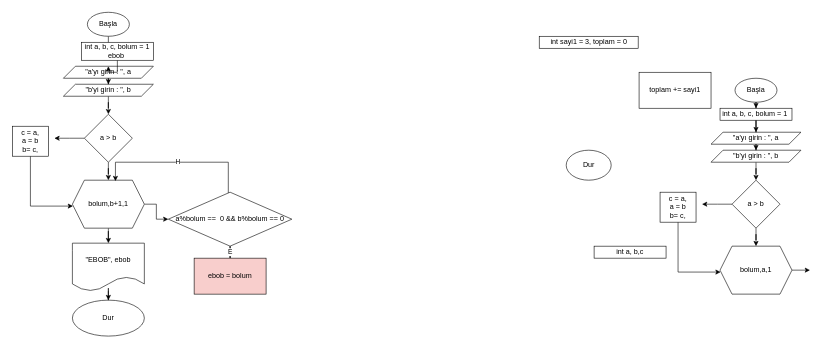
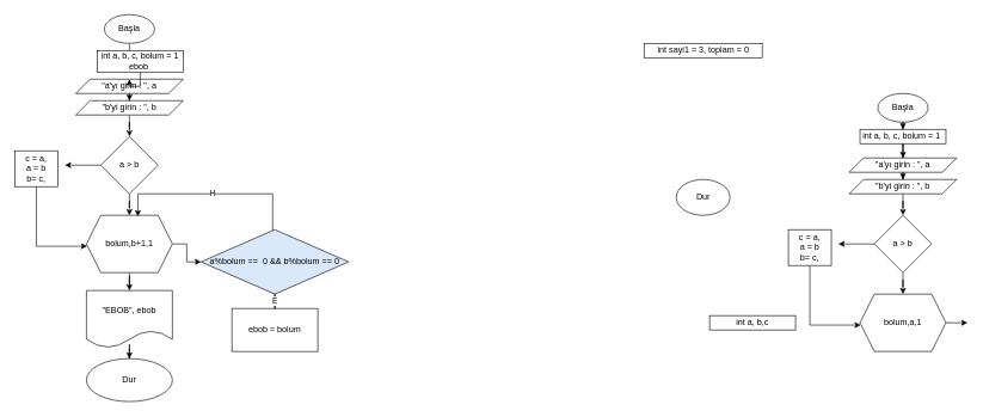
  <mxCell id="0" />
  <mxCell id="1" parent="0" />
  <mxCell id="2" style="edgeStyle=orthogonalEdgeStyle;rounded=0;orthogonalLoop=1;jettySize=auto;html=1;entryX=0.5;entryY=0;entryDx=0;entryDy=0;" edge="1" parent="1" source="3" target="19"><mxGeometry relative="1" as="geometry" /></mxCell>
  <mxCell id="3" value="Başla" style="ellipse;whiteSpace=wrap;html=1;" vertex="1" parent="1"><mxGeometry x="145" y="20" width="70" height="40" as="geometry" /></mxCell>
  <mxCell id="4" value="" style="edgeStyle=orthogonalEdgeStyle;rounded=0;orthogonalLoop=1;jettySize=auto;html=1;" edge="1" parent="1"><mxGeometry relative="1" as="geometry"><mxPoint x="239.983" y="160.034" as="sourcePoint" /></mxGeometry></mxCell>
  <mxCell id="5" value="Dur" style="ellipse;whiteSpace=wrap;html=1;" vertex="1" parent="1"><mxGeometry x="943.5" y="250" width="75" height="50" as="geometry" /></mxCell>
- <mxCell id="6" value="int a, b,c" style="whiteSpace=wrap;html=1;" vertex="1" parent="1"><mxGeometry x="990" y="410" width="120" height="20" as="geometry" /></mxCell>
+ <mxCell id="6" value="int a, b,c" style="whiteSpace=wrap;html=1;" vertex="1" parent="1"><mxGeometry x="990" y="440" width="120" height="20" as="geometry" /></mxCell>
  <mxCell id="7" value="int sayi1 = 3, toplam = 0" style="whiteSpace=wrap;html=1;" vertex="1" parent="1"><mxGeometry x="898.5" y="60" width="165" height="20" as="geometry" /></mxCell>
- <mxCell id="8" value="toplam += sayi1" style="whiteSpace=wrap;html=1;" vertex="1" parent="1"><mxGeometry x="1065" y="120" width="120" height="60" as="geometry" /></mxCell>
  <mxCell id="9" style="edgeStyle=orthogonalEdgeStyle;rounded=0;orthogonalLoop=1;jettySize=auto;html=1;entryX=0.008;entryY=0.54;entryDx=0;entryDy=0;entryPerimeter=0;" edge="1" parent="1" source="10" target="22"><mxGeometry relative="1" as="geometry"><Array as="points"><mxPoint x="50" y="343" /></Array></mxGeometry></mxCell>
  <mxCell id="10" value="c = a,&lt;br&gt;a = b&lt;br&gt;b= c," style="whiteSpace=wrap;html=1;" vertex="1" parent="1"><mxGeometry x="20" y="210" width="60" height="50" as="geometry" /></mxCell>
  <mxCell id="11" style="edgeStyle=orthogonalEdgeStyle;rounded=0;orthogonalLoop=1;jettySize=auto;html=1;entryX=0.5;entryY=0;entryDx=0;entryDy=0;" edge="1" parent="1" source="12" target="14"><mxGeometry relative="1" as="geometry" /></mxCell>
  <mxCell id="12" value="&quot;a'yı girin : &quot;, a" style="shape=parallelogram;perimeter=parallelogramPerimeter;whiteSpace=wrap;html=1;fixedSize=1;" vertex="1" parent="1"><mxGeometry x="105" y="110" width="150" height="20" as="geometry" /></mxCell>
  <mxCell id="13" value="" style="edgeStyle=orthogonalEdgeStyle;rounded=0;orthogonalLoop=1;jettySize=auto;html=1;" edge="1" parent="1" source="14" target="17"><mxGeometry relative="1" as="geometry" /></mxCell>
  <mxCell id="14" value="&quot;b'yi girin : &quot;, b" style="shape=parallelogram;perimeter=parallelogramPerimeter;whiteSpace=wrap;html=1;fixedSize=1;" vertex="1" parent="1"><mxGeometry x="105" y="140" width="150" height="20" as="geometry" /></mxCell>
  <mxCell id="15" value="" style="edgeStyle=orthogonalEdgeStyle;rounded=0;orthogonalLoop=1;jettySize=auto;html=1;" edge="1" parent="1" source="17"><mxGeometry relative="1" as="geometry"><mxPoint x="90" y="230" as="targetPoint" /></mxGeometry></mxCell>
  <mxCell id="16" value="" style="edgeStyle=orthogonalEdgeStyle;rounded=0;orthogonalLoop=1;jettySize=auto;html=1;" edge="1" parent="1" source="17" target="22"><mxGeometry relative="1" as="geometry" /></mxCell>
  <mxCell id="17" value="a &amp;gt; b" style="rhombus;whiteSpace=wrap;html=1;" vertex="1" parent="1"><mxGeometry x="140" y="190" width="80" height="80" as="geometry" /></mxCell>
  <mxCell id="18" style="edgeStyle=orthogonalEdgeStyle;rounded=0;orthogonalLoop=1;jettySize=auto;html=1;entryX=0.5;entryY=0;entryDx=0;entryDy=0;" edge="1" parent="1" source="19" target="12"><mxGeometry relative="1" as="geometry" /></mxCell>
  <mxCell id="19" value="int a, b, c, bolum = 1 ebob&amp;nbsp;" style="whiteSpace=wrap;html=1;" vertex="1" parent="1"><mxGeometry x="135" y="70" width="120" height="30" as="geometry" /></mxCell>
  <mxCell id="20" value="" style="edgeStyle=orthogonalEdgeStyle;rounded=0;orthogonalLoop=1;jettySize=auto;html=1;" edge="1" parent="1" source="22" target="40"><mxGeometry relative="1" as="geometry" /></mxCell>
  <mxCell id="21" value="" style="edgeStyle=orthogonalEdgeStyle;rounded=0;orthogonalLoop=1;jettySize=auto;html=1;" edge="1" parent="1" source="22" target="43"><mxGeometry relative="1" as="geometry" /></mxCell>
  <mxCell id="22" value="bolum,b+1,1" style="shape=hexagon;perimeter=hexagonPerimeter2;whiteSpace=wrap;html=1;fixedSize=1;" vertex="1" parent="1"><mxGeometry x="120" y="300" width="120" height="80" as="geometry" /></mxCell>
  <mxCell id="23" style="edgeStyle=orthogonalEdgeStyle;rounded=0;orthogonalLoop=1;jettySize=auto;html=1;entryX=0.5;entryY=0;entryDx=0;entryDy=0;" edge="1" source="24" target="35" parent="1"><mxGeometry relative="1" as="geometry" /></mxCell>
  <mxCell id="24" value="Başla" style="ellipse;whiteSpace=wrap;html=1;" vertex="1" parent="1"><mxGeometry x="1225" y="130" width="70" height="40" as="geometry" /></mxCell>
  <mxCell id="25" style="edgeStyle=orthogonalEdgeStyle;rounded=0;orthogonalLoop=1;jettySize=auto;html=1;entryX=0.008;entryY=0.54;entryDx=0;entryDy=0;entryPerimeter=0;" edge="1" source="26" target="37" parent="1"><mxGeometry relative="1" as="geometry"><Array as="points"><mxPoint x="1130" y="453" /></Array></mxGeometry></mxCell>
  <mxCell id="26" value="c = a,&lt;br&gt;a = b&lt;br&gt;b= c," style="whiteSpace=wrap;html=1;" vertex="1" parent="1"><mxGeometry x="1100" y="320" width="60" height="50" as="geometry" /></mxCell>
  <mxCell id="27" style="edgeStyle=orthogonalEdgeStyle;rounded=0;orthogonalLoop=1;jettySize=auto;html=1;entryX=0.5;entryY=0;entryDx=0;entryDy=0;" edge="1" source="28" target="30" parent="1"><mxGeometry relative="1" as="geometry" /></mxCell>
  <mxCell id="28" value="&quot;a'yı girin : &quot;, a" style="shape=parallelogram;perimeter=parallelogramPerimeter;whiteSpace=wrap;html=1;fixedSize=1;" vertex="1" parent="1"><mxGeometry x="1185" y="220" width="150" height="20" as="geometry" /></mxCell>
  <mxCell id="29" value="" style="edgeStyle=orthogonalEdgeStyle;rounded=0;orthogonalLoop=1;jettySize=auto;html=1;" edge="1" source="30" target="33" parent="1"><mxGeometry relative="1" as="geometry" /></mxCell>
  <mxCell id="30" value="&quot;b'yi girin : &quot;, b" style="shape=parallelogram;perimeter=parallelogramPerimeter;whiteSpace=wrap;html=1;fixedSize=1;" vertex="1" parent="1"><mxGeometry x="1185" y="250" width="150" height="20" as="geometry" /></mxCell>
  <mxCell id="31" value="" style="edgeStyle=orthogonalEdgeStyle;rounded=0;orthogonalLoop=1;jettySize=auto;html=1;" edge="1" source="33" parent="1"><mxGeometry relative="1" as="geometry"><mxPoint x="1170" y="340" as="targetPoint" /></mxGeometry></mxCell>
  <mxCell id="32" value="" style="edgeStyle=orthogonalEdgeStyle;rounded=0;orthogonalLoop=1;jettySize=auto;html=1;" edge="1" source="33" target="37" parent="1"><mxGeometry relative="1" as="geometry" /></mxCell>
  <mxCell id="33" value="a &amp;gt; b" style="rhombus;whiteSpace=wrap;html=1;" vertex="1" parent="1"><mxGeometry x="1220" y="300" width="80" height="80" as="geometry" /></mxCell>
  <mxCell id="34" style="edgeStyle=orthogonalEdgeStyle;rounded=0;orthogonalLoop=1;jettySize=auto;html=1;entryX=0.5;entryY=0;entryDx=0;entryDy=0;" edge="1" source="35" target="28" parent="1"><mxGeometry relative="1" as="geometry" /></mxCell>
  <mxCell id="35" value="int a, b, c, bolum = 1&amp;nbsp;" style="whiteSpace=wrap;html=1;" vertex="1" parent="1"><mxGeometry x="1200" y="180" width="120" height="20" as="geometry" /></mxCell>
  <mxCell id="36" value="" style="edgeStyle=orthogonalEdgeStyle;rounded=0;orthogonalLoop=1;jettySize=auto;html=1;" edge="1" source="37" parent="1"><mxGeometry relative="1" as="geometry"><mxPoint x="1350" y="450" as="targetPoint" /></mxGeometry></mxCell>
  <mxCell id="37" value="bolum,a,1" style="shape=hexagon;perimeter=hexagonPerimeter2;whiteSpace=wrap;html=1;fixedSize=1;" vertex="1" parent="1"><mxGeometry x="1200" y="410" width="120" height="80" as="geometry" /></mxCell>
  <mxCell id="38" value="E" style="edgeStyle=orthogonalEdgeStyle;rounded=0;orthogonalLoop=1;jettySize=auto;html=1;endArrow=none;" edge="1" parent="1" source="40" target="41"><mxGeometry relative="1" as="geometry" /></mxCell>
  <mxCell id="39" value="H" style="edgeStyle=orthogonalEdgeStyle;rounded=0;orthogonalLoop=1;jettySize=auto;html=1;entryX=0.598;entryY=0.018;entryDx=0;entryDy=0;entryPerimeter=0;" edge="1" parent="1" source="40" target="22"><mxGeometry relative="1" as="geometry"><Array as="points"><mxPoint x="380" y="270" /><mxPoint x="192" y="270" /></Array></mxGeometry></mxCell>
- <mxCell id="40" value="a%bolum ==&amp;nbsp; 0 &amp;amp;&amp;amp; b%bolum == 0" style="rhombus;whiteSpace=wrap;html=1;" vertex="1" parent="1"><mxGeometry x="280" y="320" width="206" height="90" as="geometry" /></mxCell>
- <mxCell id="41" value="ebob = bolum" style="whiteSpace=wrap;html=1;fillColor=#f8cecc;" vertex="1" parent="1"><mxGeometry x="323" y="430" width="120" height="60" as="geometry" /></mxCell>
+ <mxCell id="40" value="a%bolum ==&amp;nbsp; 0 &amp;amp;&amp;amp; b%bolum == 0" style="rhombus;whiteSpace=wrap;html=1;fillColor=#dae8fc;" vertex="1" parent="1"><mxGeometry x="280" y="320" width="206" height="90" as="geometry" /></mxCell>
+ <mxCell id="41" value="ebob = bolum" style="whiteSpace=wrap;html=1;" vertex="1" parent="1"><mxGeometry x="323" y="430" width="120" height="60" as="geometry" /></mxCell>
  <mxCell id="42" value="" style="edgeStyle=orthogonalEdgeStyle;rounded=0;orthogonalLoop=1;jettySize=auto;html=1;" edge="1" parent="1" source="43" target="44"><mxGeometry relative="1" as="geometry" /></mxCell>
  <mxCell id="43" value="&quot;EBOB&quot;, ebob" style="shape=document;whiteSpace=wrap;html=1;boundedLbl=1;" vertex="1" parent="1"><mxGeometry x="120" y="405" width="120" height="80" as="geometry" /></mxCell>
  <mxCell id="44" value="Dur" style="ellipse;whiteSpace=wrap;html=1;" vertex="1" parent="1"><mxGeometry x="120" y="500" width="120" height="60" as="geometry" /></mxCell>
